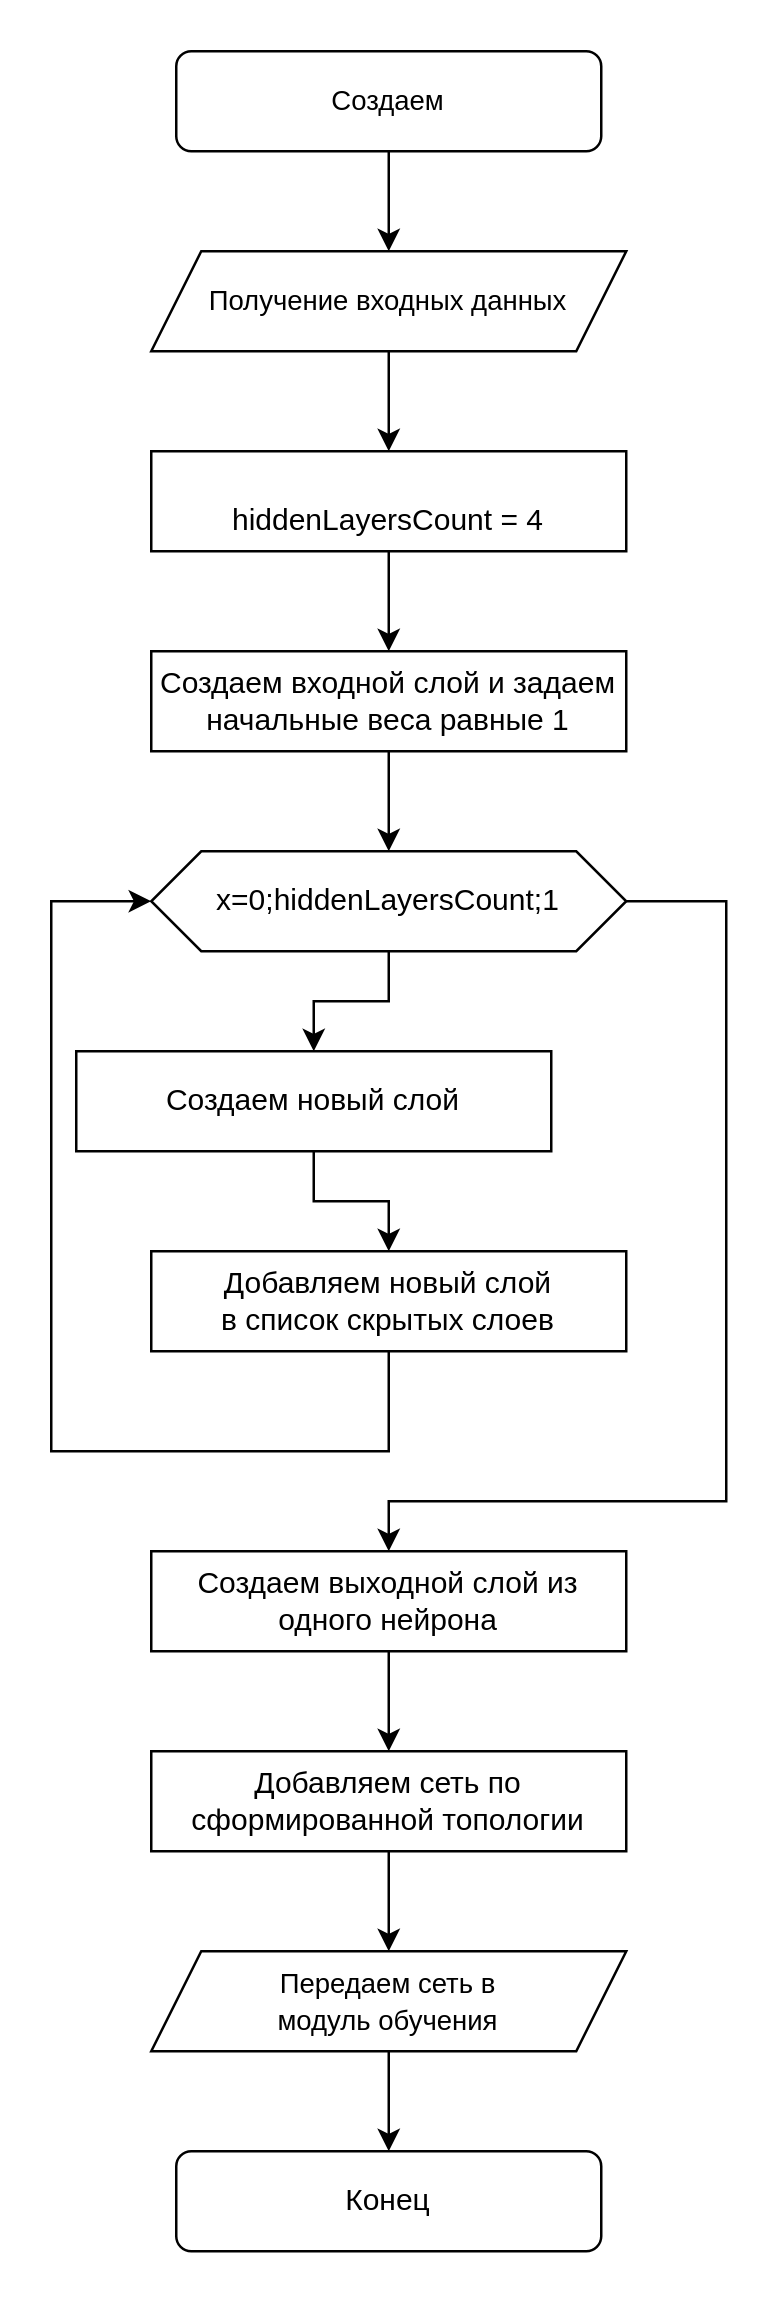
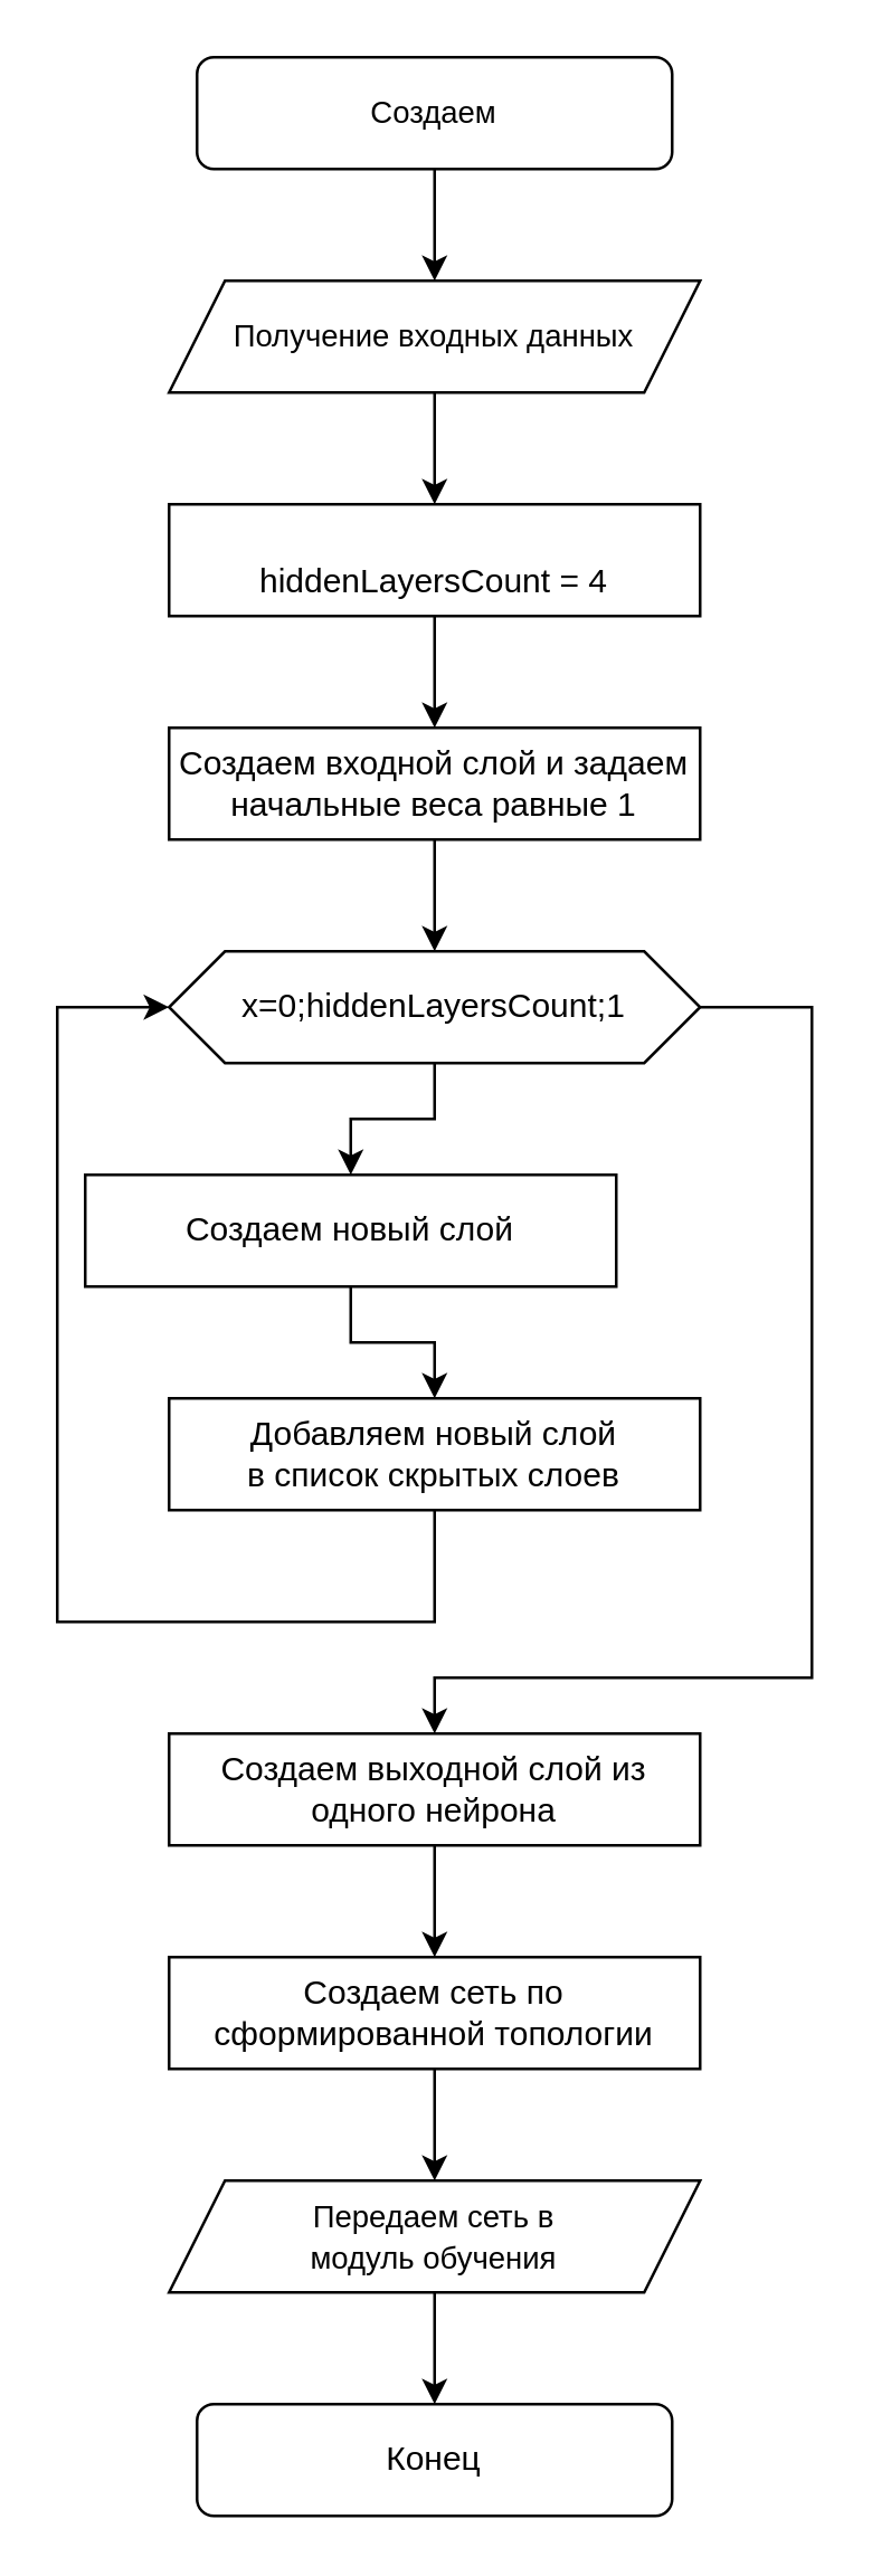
  <mxCell id="0" />
  <mxCell id="1" parent="0" />
  <mxCell id="2" style="edgeStyle=orthogonalEdgeStyle;rounded=0;orthogonalLoop=1;jettySize=auto;html=1;exitX=0.5;exitY=1;exitDx=0;exitDy=0;entryX=0.5;entryY=0;entryDx=0;entryDy=0;fontSize=11;" edge="1" parent="1" source="3" target="5"><mxGeometry relative="1" as="geometry" /></mxCell>
  <mxCell id="3" value="&lt;font style=&quot;font-size: 11px&quot;&gt;Создаем&lt;/font&gt;" style="rounded=1;whiteSpace=wrap;html=1;fontSize=12;glass=0;strokeWidth=1;shadow=0;" vertex="1" parent="1"><mxGeometry x="70" width="170" height="40" as="geometry" y="20" /></mxCell>
  <mxCell id="4" style="edgeStyle=orthogonalEdgeStyle;rounded=0;orthogonalLoop=1;jettySize=auto;html=1;exitX=0.5;exitY=1;exitDx=0;exitDy=0;entryX=0.5;entryY=0;entryDx=0;entryDy=0;" edge="1" parent="1" source="5" target="12"><mxGeometry relative="1" as="geometry"><mxPoint x="155" y="180" as="targetPoint" /></mxGeometry></mxCell>
  <mxCell id="5" value="&lt;font style=&quot;font-size: 11px&quot;&gt;Получение входных данных&lt;br&gt;&lt;/font&gt;" style="shape=parallelogram;perimeter=parallelogramPerimeter;whiteSpace=wrap;html=1;fixedSize=1;fontFamily=Helvetica;fontSize=12;" vertex="1" parent="1"><mxGeometry x="60" y="100" width="190" height="40" as="geometry" /></mxCell>
  <mxCell id="6" value="Конец" style="rounded=1;whiteSpace=wrap;html=1;fontSize=12;glass=0;strokeWidth=1;shadow=0;" vertex="1" parent="1"><mxGeometry x="70" y="860" width="170" height="40" as="geometry" /></mxCell>
  <mxCell id="7" style="edgeStyle=orthogonalEdgeStyle;rounded=0;orthogonalLoop=1;jettySize=auto;html=1;fontSize=11;exitX=0.5;exitY=1;exitDx=0;exitDy=0;entryX=0.5;entryY=0;entryDx=0;entryDy=0;" edge="1" parent="1" source="13" target="15"><mxGeometry relative="1" as="geometry"><Array as="points" /><mxPoint x="155" y="430" as="targetPoint" /><mxPoint x="60" y="380" as="sourcePoint" /></mxGeometry></mxCell>
  <mxCell id="8" style="edgeStyle=orthogonalEdgeStyle;rounded=0;orthogonalLoop=1;jettySize=auto;html=1;entryX=0.5;entryY=0;entryDx=0;entryDy=0;fontSize=11;exitX=1;exitY=0.5;exitDx=0;exitDy=0;" edge="1" parent="1" source="13" target="21"><mxGeometry relative="1" as="geometry"><Array as="points"><mxPoint x="290" y="360" /><mxPoint x="290" y="600" /><mxPoint x="155" y="600" /></Array><mxPoint x="260" y="350" as="sourcePoint" /></mxGeometry></mxCell>
  <mxCell id="9" style="edgeStyle=orthogonalEdgeStyle;rounded=0;orthogonalLoop=1;jettySize=auto;html=1;exitX=0.5;exitY=1;exitDx=0;exitDy=0;fontSize=11;entryX=0.5;entryY=0;entryDx=0;entryDy=0;" edge="1" parent="1" source="12" target="19"><mxGeometry relative="1" as="geometry"><mxPoint x="155" y="300" as="sourcePoint" /><mxPoint x="170" y="330" as="targetPoint" /></mxGeometry></mxCell>
  <mxCell id="10" style="edgeStyle=orthogonalEdgeStyle;rounded=0;orthogonalLoop=1;jettySize=auto;html=1;exitX=0.5;exitY=1;exitDx=0;exitDy=0;entryX=0.5;entryY=0;entryDx=0;entryDy=0;" edge="1" parent="1" source="11" target="6"><mxGeometry relative="1" as="geometry" /></mxCell>
  <mxCell id="11" value="&lt;span style=&quot;font-size: 11px&quot;&gt;Передаем сеть в &lt;br&gt;модуль обучения&lt;/span&gt;" style="shape=parallelogram;perimeter=parallelogramPerimeter;whiteSpace=wrap;html=1;fixedSize=1;fontFamily=Helvetica;fontSize=12;" vertex="1" parent="1"><mxGeometry x="60" y="780" width="190" height="40" as="geometry" /></mxCell>
  <mxCell id="12" value="&lt;br&gt;hiddenLayersCount = 4" style="rounded=0;whiteSpace=wrap;html=1;" vertex="1" parent="1"><mxGeometry x="60" y="180" width="190" height="40" as="geometry" /></mxCell>
  <mxCell id="13" value="x=0;hiddenLayersCount;1" style="shape=hexagon;perimeter=hexagonPerimeter2;whiteSpace=wrap;html=1;fixedSize=1;" vertex="1" parent="1"><mxGeometry x="60" y="340" width="190" height="40" as="geometry" /></mxCell>
  <mxCell id="14" style="edgeStyle=orthogonalEdgeStyle;rounded=0;orthogonalLoop=1;jettySize=auto;html=1;exitX=0.5;exitY=1;exitDx=0;exitDy=0;entryX=0.5;entryY=0;entryDx=0;entryDy=0;" edge="1" parent="1" source="15" target="17"><mxGeometry relative="1" as="geometry" /></mxCell>
  <mxCell id="15" value="Создаем новый слой" style="rounded=0;whiteSpace=wrap;html=1;" vertex="1" parent="1"><mxGeometry x="30" y="420" width="190" height="40" as="geometry" /></mxCell>
  <mxCell id="16" style="edgeStyle=orthogonalEdgeStyle;rounded=0;orthogonalLoop=1;jettySize=auto;html=1;exitX=0.5;exitY=1;exitDx=0;exitDy=0;entryX=0;entryY=0.5;entryDx=0;entryDy=0;" edge="1" parent="1" source="17" target="13"><mxGeometry relative="1" as="geometry"><Array as="points"><mxPoint x="155" y="580" /><mxPoint x="20" y="580" /><mxPoint x="20" y="360" /></Array></mxGeometry></mxCell>
  <mxCell id="17" value="Добавляем новый слой&lt;br&gt;в список скрытых слоев" style="rounded=0;whiteSpace=wrap;html=1;" vertex="1" parent="1"><mxGeometry x="60" y="500" width="190" height="40" as="geometry" /></mxCell>
  <mxCell id="18" style="edgeStyle=orthogonalEdgeStyle;rounded=0;orthogonalLoop=1;jettySize=auto;html=1;exitX=0.5;exitY=1;exitDx=0;exitDy=0;" edge="1" parent="1" source="19" target="13"><mxGeometry relative="1" as="geometry" /></mxCell>
  <mxCell id="19" value="Создаем входной слой и задаем начальные веса равные 1" style="rounded=0;whiteSpace=wrap;html=1;" vertex="1" parent="1"><mxGeometry x="60" y="260" width="190" height="40" as="geometry" /></mxCell>
  <mxCell id="20" style="edgeStyle=orthogonalEdgeStyle;rounded=0;orthogonalLoop=1;jettySize=auto;html=1;exitX=0.5;exitY=1;exitDx=0;exitDy=0;entryX=0.5;entryY=0;entryDx=0;entryDy=0;" edge="1" parent="1" source="21" target="23"><mxGeometry relative="1" as="geometry" /></mxCell>
  <mxCell id="21" value="Создаем выходной слой из одного нейрона" style="rounded=0;whiteSpace=wrap;html=1;" vertex="1" parent="1"><mxGeometry x="60" y="620" width="190" height="40" as="geometry" /></mxCell>
  <mxCell id="22" style="edgeStyle=orthogonalEdgeStyle;rounded=0;orthogonalLoop=1;jettySize=auto;html=1;exitX=0.5;exitY=1;exitDx=0;exitDy=0;entryX=0.5;entryY=0;entryDx=0;entryDy=0;" edge="1" parent="1" source="23" target="11"><mxGeometry relative="1" as="geometry" /></mxCell>
- <mxCell id="23" value="Добавляем сеть по сформированной топологии" style="rounded=0;whiteSpace=wrap;html=1;" vertex="1" parent="1"><mxGeometry x="60" y="700" width="190" height="40" as="geometry" /></mxCell>
+ <mxCell id="23" value="Создаем сеть по сформированной топологии" style="rounded=0;whiteSpace=wrap;html=1;" vertex="1" parent="1"><mxGeometry x="60" y="700" width="190" height="40" as="geometry" /></mxCell>
